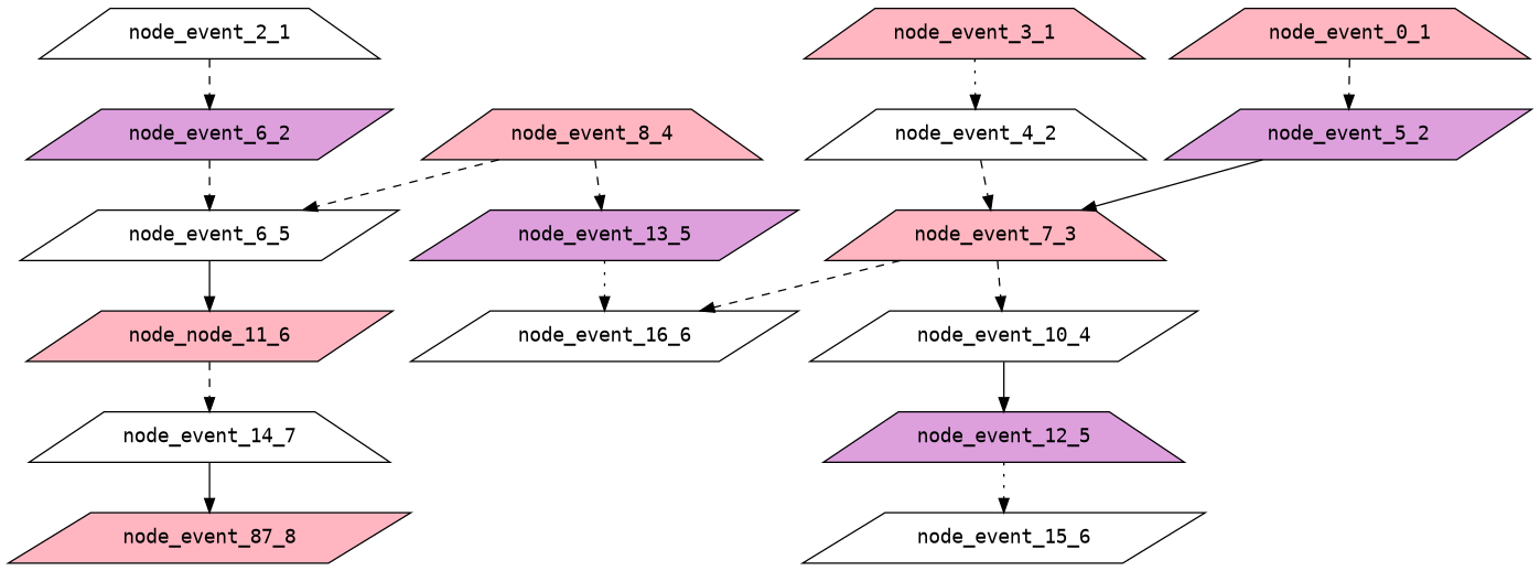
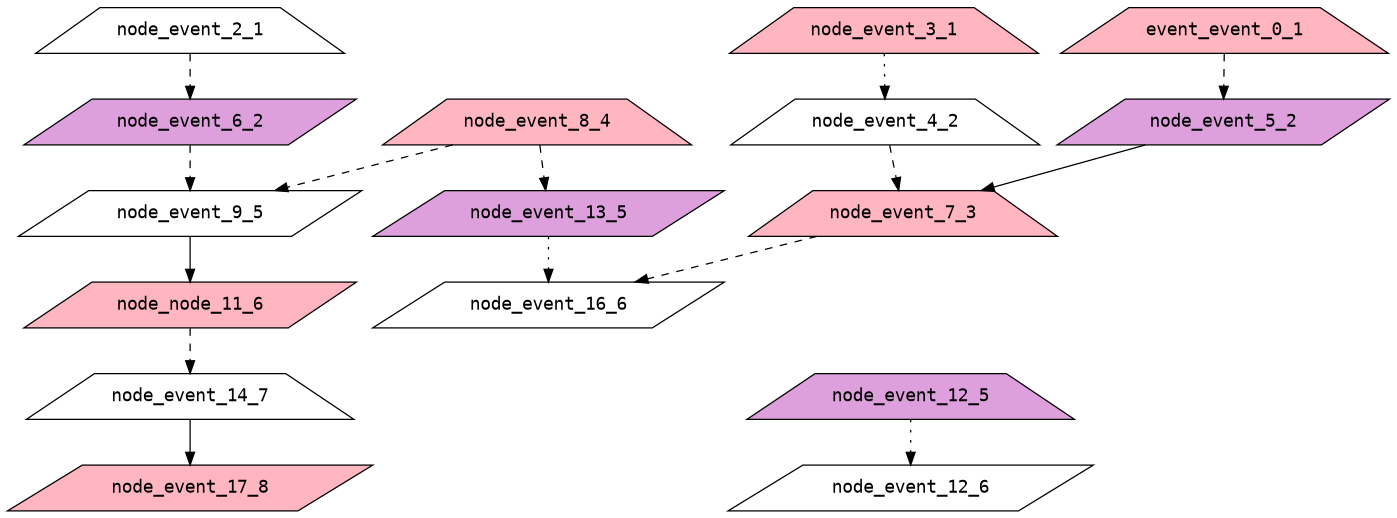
  digraph {
    fontname="DejaVu Sans Mono"
    node [Dependencies=0 Depth=1 EventType="DotQasm.Scheduling.GateEvent" Latency="00:00:00.0010000" Priority=0.004 fillcolor=white fontname="DejaVu Sans Mono" shape=parallelogram style=filled]
    edge [fontname="DejaVu Sans Mono" style=dashed]
-   node_event_0_1 [EventIndex=0 Priority=0.013000000000000001 fillcolor=lightpink shape=trapezium]
+   node_event_0_1 [EventIndex=0 Priority=0.013000000000000001 fillcolor=lightpink shape=trapezium label=event_event_0_1]
    node_event_5_2 [Dependencies=1 Depth=2 EventIndex=5 Priority=0.012 fillcolor=plum]
    node_event_7_3 [Dependencies=4 Depth=3 EventIndex=7 EventType="DotQasm.Scheduling.ControlledGateEvent" Latency="00:00:00.0020000" Priority=0.011000000000000001 fillcolor=lightpink shape=trapezium]
    node_event_8_4 [Dependencies=6 Depth=4 EventIndex=8 EventType="DotQasm.Scheduling.ControlledGateEvent" Latency="00:00:00.0020000" Priority=0.009000000000000001 fillcolor=lightpink shape=trapezium]
-   node_event_9_5 [Dependencies=9 Depth=5 EventIndex=9 EventType="DotQasm.Scheduling.ControlledGateEvent" Latency="00:00:00.0020000" Priority=0.007 label=node_event_6_5]
+   node_event_9_5 [Dependencies=9 Depth=5 EventIndex=9 EventType="DotQasm.Scheduling.ControlledGateEvent" Latency="00:00:00.0020000" Priority=0.007]
    node_event_13_5 [Dependencies=7 Depth=5 EventIndex=13 fillcolor=plum]
    node_event_2_1 [EventIndex=2 Priority=0.009000000000000001 shape=trapezium]
    node_event_6_2 [Dependencies=1 Depth=2 EventIndex=6 Priority=0.008 fillcolor=plum]
    node_event_3_1 [EventIndex=3 Priority=0.013000000000000001 fillcolor=lightpink shape=trapezium]
    node_event_4_2 [Dependencies=1 Depth=2 EventIndex=4 Priority=0.012 shape=trapezium]
-   node_event_10_4 [Dependencies=5 Depth=4 EventIndex=10 Priority=0.005]
    node_event_16_6 [Dependencies=8 Depth=6 EventIndex=16 EventType="DotQasm.Scheduling.MeasurementEvent" Latency="00:00:00.0030000" Priority=0.003]
    n13 [Dependencies=10 Depth=6 EventIndex=11 Priority=0.005 fillcolor=lightpink label=node_node_11_6]
    node_event_12_5 [Dependencies=6 Depth=5 EventIndex=12 fillcolor=plum shape=trapezium]
    node_event_14_7 [Dependencies=11 Depth=7 EventIndex=14 shape=trapezium]
-   node_event_15_6 [Dependencies=7 Depth=6 EventIndex=15 EventType="DotQasm.Scheduling.MeasurementEvent" Latency="00:00:00.0030000" Priority=0.003]
-   node_event_17_8 [Dependencies=12 Depth=8 EventIndex=17 EventType="DotQasm.Scheduling.MeasurementEvent" Latency="00:00:00.0030000" Priority=0.003 fillcolor=lightpink label=node_event_87_8]
+   node_event_15_6 [Dependencies=7 Depth=6 EventIndex=15 EventType="DotQasm.Scheduling.MeasurementEvent" Latency="00:00:00.0030000" Priority=0.003 label=node_event_12_6]
+   node_event_17_8 [Dependencies=12 Depth=8 EventIndex=17 EventType="DotQasm.Scheduling.MeasurementEvent" Latency="00:00:00.0030000" Priority=0.003 fillcolor=lightpink]
    node_event_0_1 -> node_event_5_2
    node_event_5_2 -> node_event_7_3 [style=solid]
-   node_event_7_3 -> node_event_10_4
    node_event_7_3 -> node_event_16_6
    node_event_8_4 -> node_event_9_5
    node_event_8_4 -> node_event_13_5
    node_event_9_5 -> n13 [style=solid]
    node_event_13_5 -> node_event_16_6 [style=dotted]
    node_event_2_1 -> node_event_6_2
    node_event_6_2 -> node_event_9_5
    node_event_3_1 -> node_event_4_2 [style=dotted]
    node_event_4_2 -> node_event_7_3
-   node_event_10_4 -> node_event_12_5 [style=solid]
    n13 -> node_event_14_7
    node_event_12_5 -> node_event_15_6 [style=dotted]
    node_event_14_7 -> node_event_17_8 [style=solid]
  }
